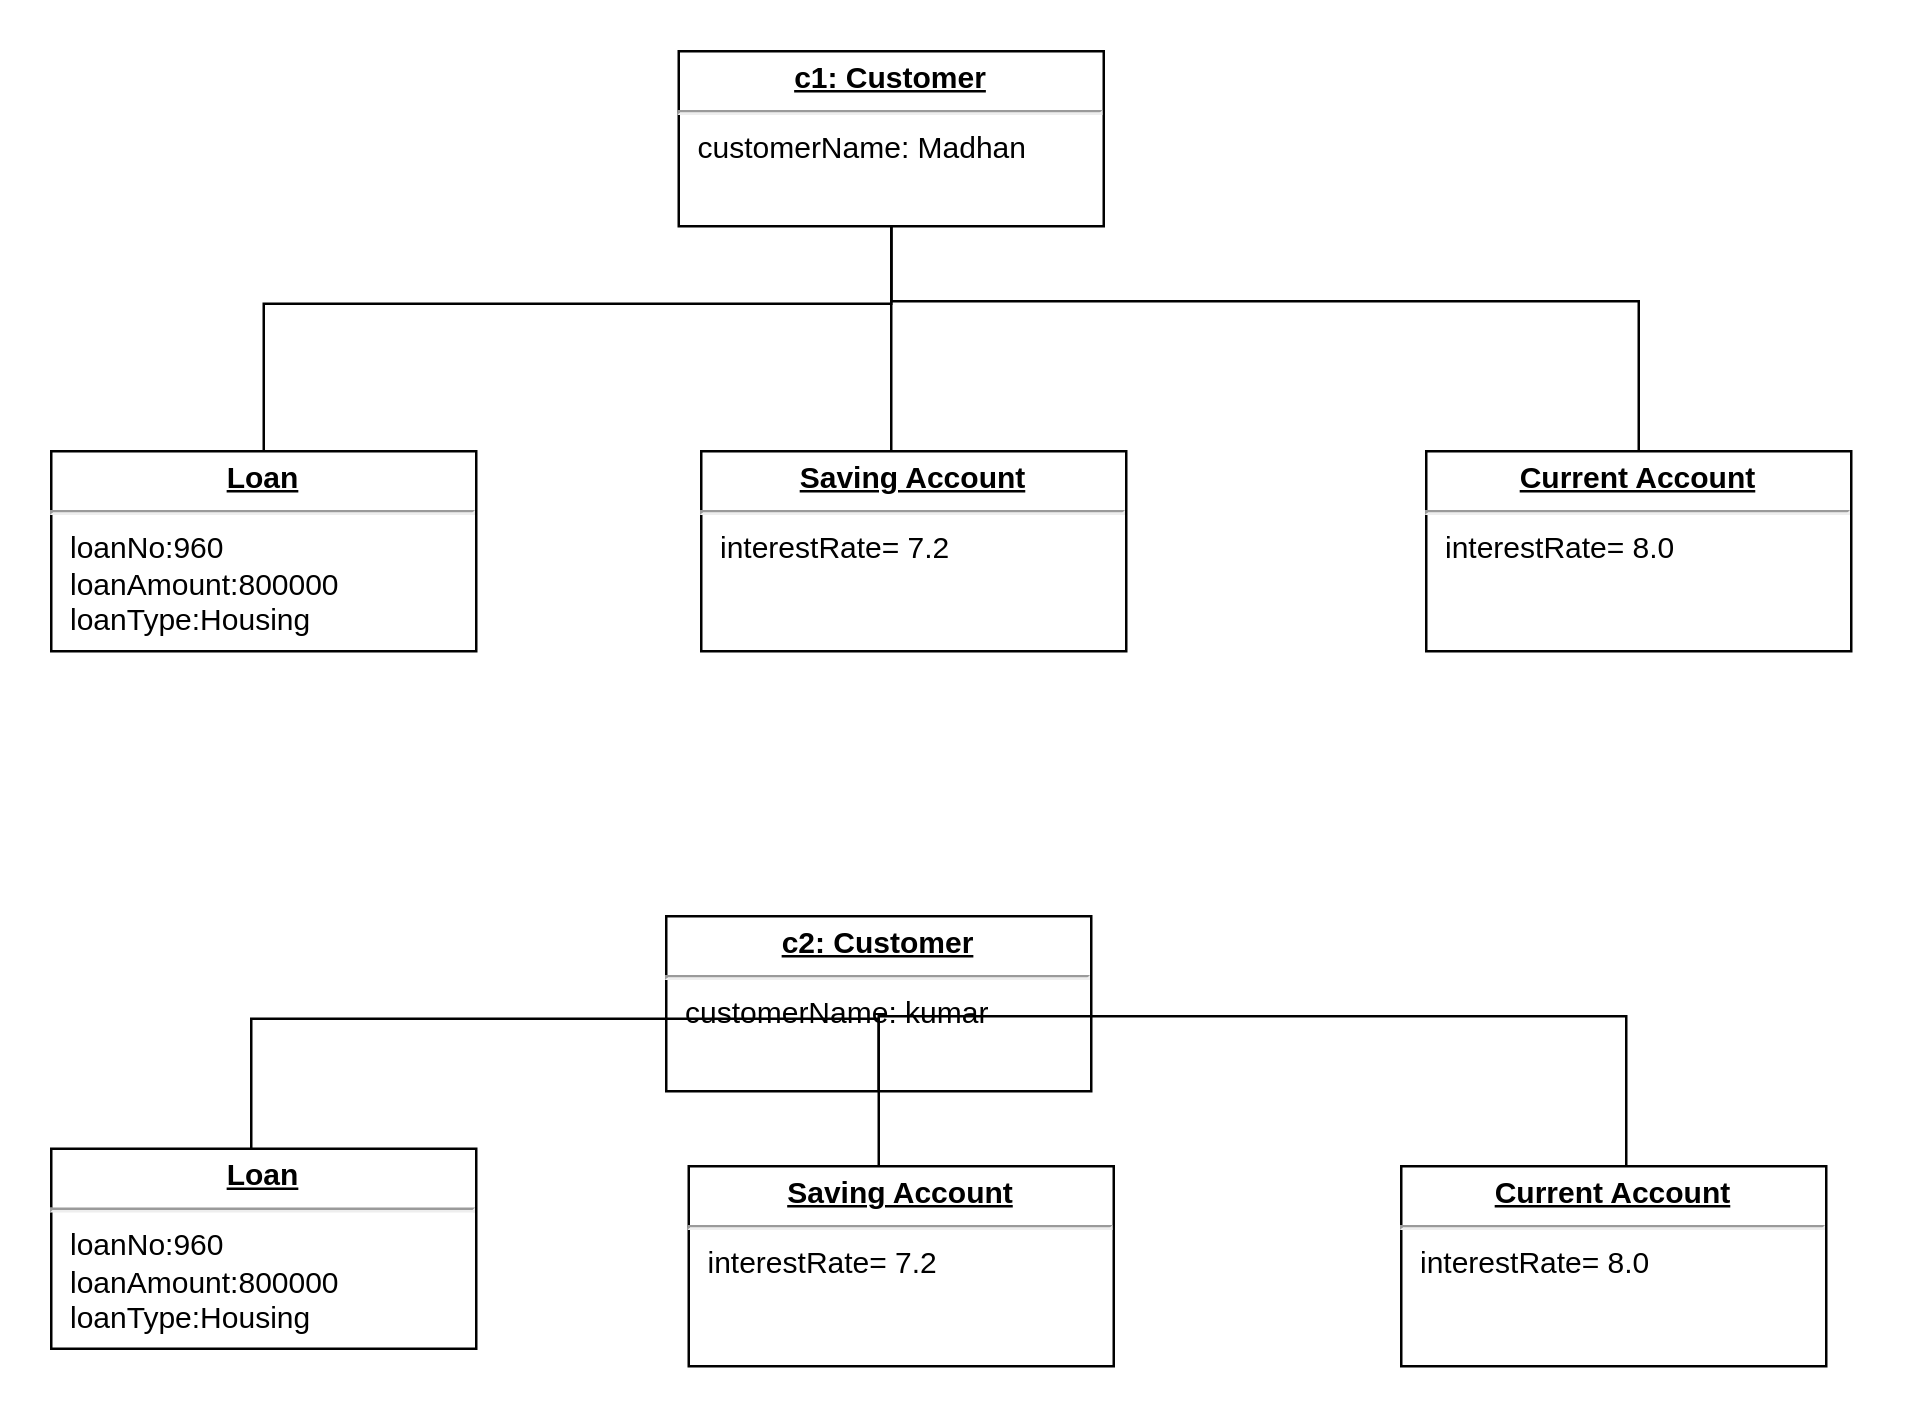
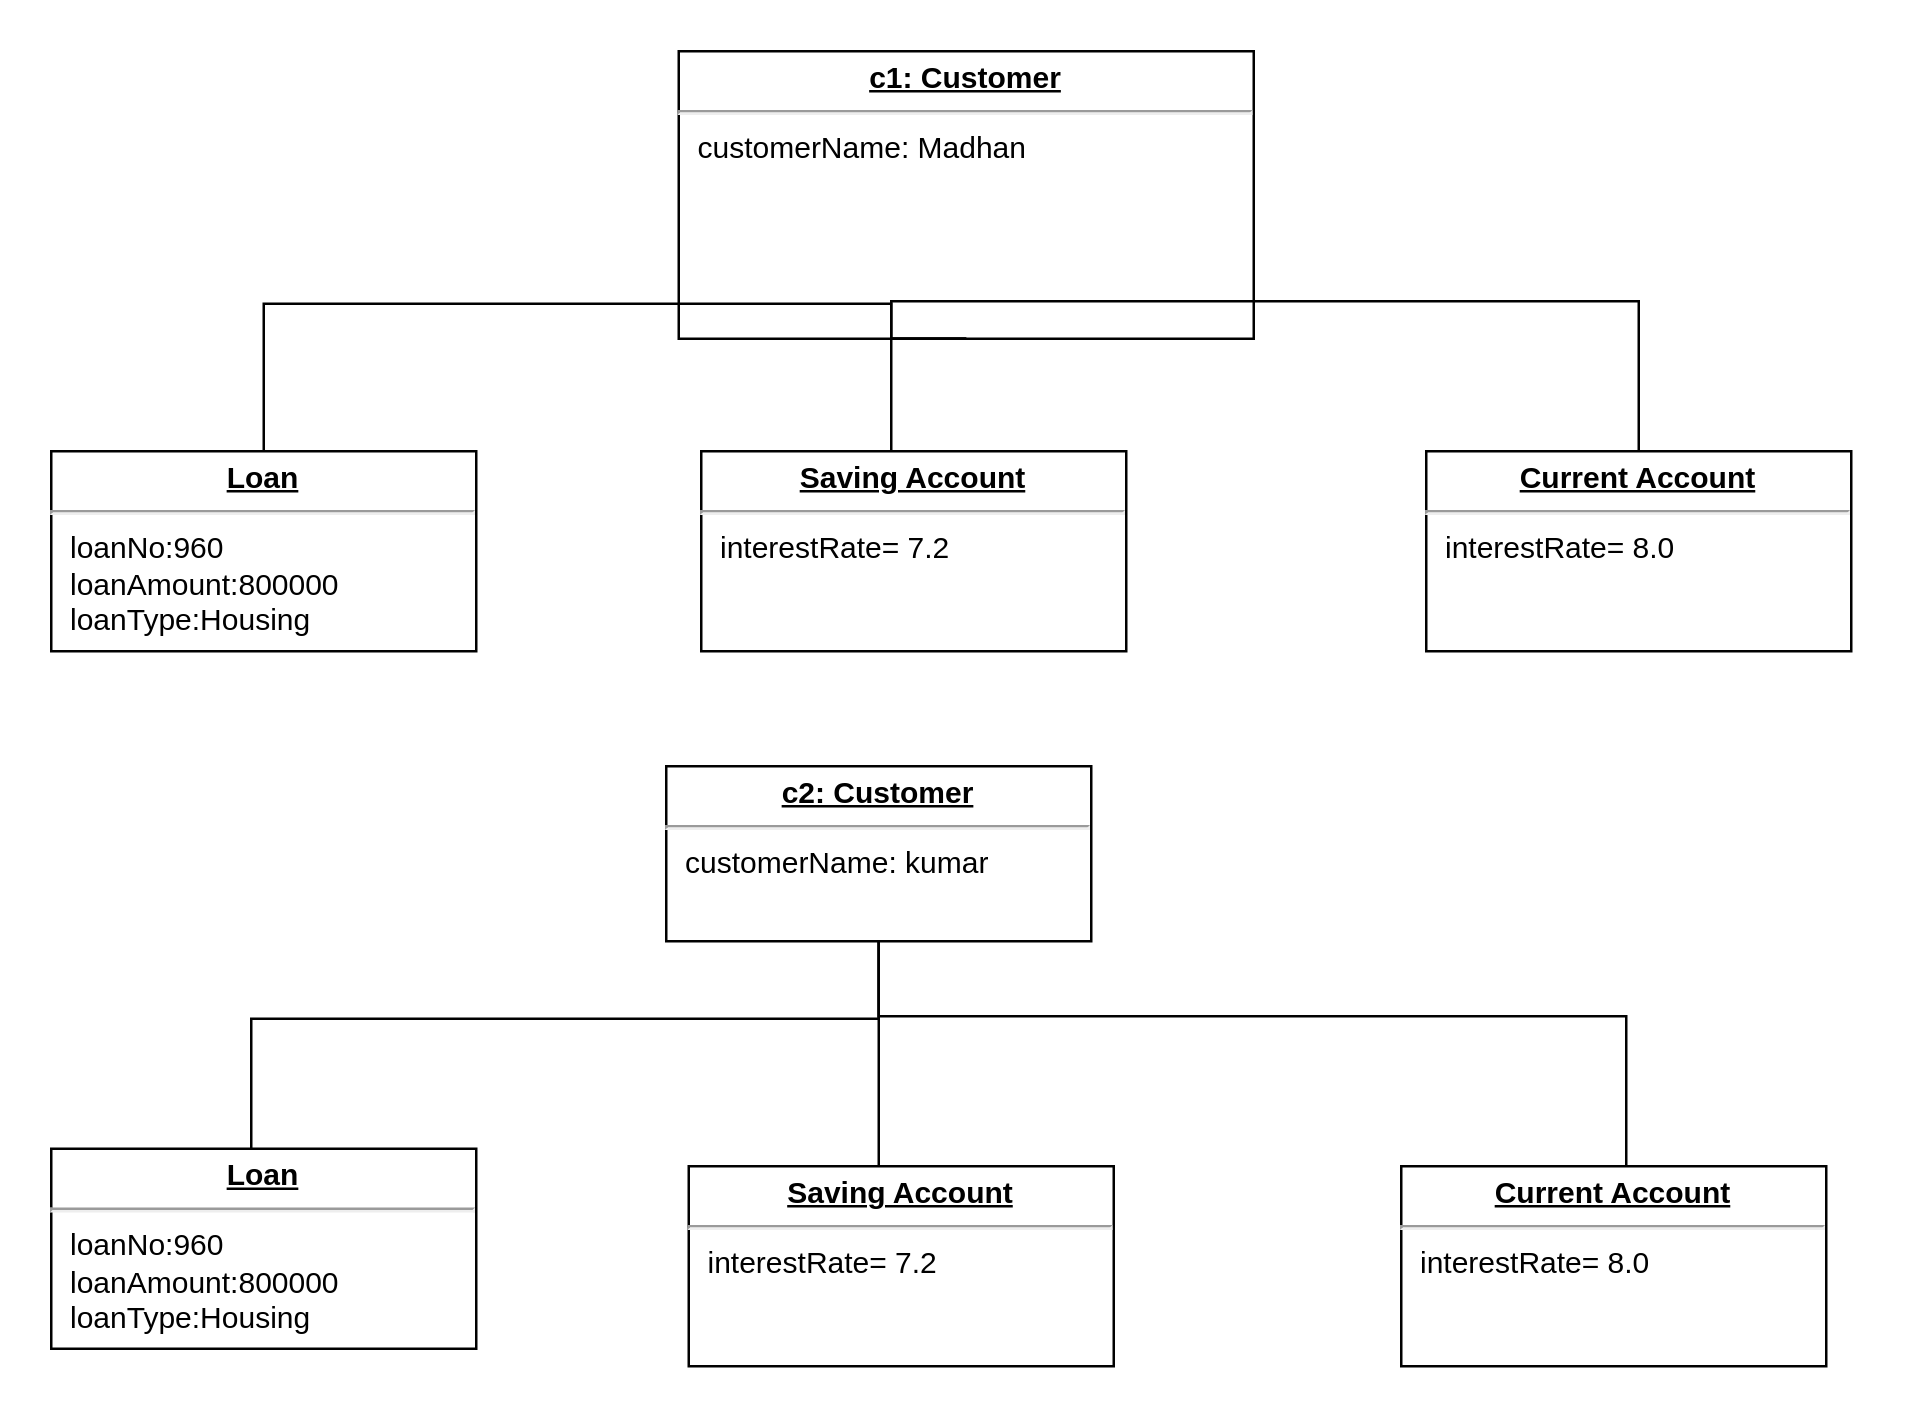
  <mxCell id="0" />
  <mxCell id="1" parent="0" />
- <mxCell id="2" value="&lt;p style=&quot;margin:0px;margin-top:4px;text-align:center;text-decoration:underline;&quot;&gt;&lt;b&gt;c1: Customer&lt;/b&gt;&lt;/p&gt;&lt;hr&gt;&lt;p style=&quot;margin:0px;margin-left:8px;&quot;&gt;customerName: Madhan&lt;/p&gt;" style="verticalAlign=top;align=left;overflow=fill;fontSize=12;fontFamily=Helvetica;html=1;whiteSpace=wrap;" vertex="1" parent="1"><mxGeometry x="271" y="20" width="170" height="70" as="geometry" /></mxCell>
+ <mxCell id="2" value="&lt;p style=&quot;margin:0px;margin-top:4px;text-align:center;text-decoration:underline;&quot;&gt;&lt;b&gt;c1: Customer&lt;/b&gt;&lt;/p&gt;&lt;hr&gt;&lt;p style=&quot;margin:0px;margin-left:8px;&quot;&gt;customerName: Madhan&lt;/p&gt;" style="verticalAlign=top;align=left;overflow=fill;fontSize=12;fontFamily=Helvetica;html=1;whiteSpace=wrap;" vertex="1" parent="1"><mxGeometry x="271" y="20" width="230" height="115" as="geometry" /></mxCell>
  <mxCell id="3" style="edgeStyle=orthogonalEdgeStyle;rounded=0;orthogonalLoop=1;jettySize=auto;html=1;entryX=0.5;entryY=1;entryDx=0;entryDy=0;endArrow=none;endFill=0;" edge="1" parent="1" source="4" target="2"><mxGeometry relative="1" as="geometry"><Array as="points"><mxPoint x="356" y="160" /><mxPoint x="356" y="160" /></Array></mxGeometry></mxCell>
  <mxCell id="4" value="&lt;p style=&quot;margin:0px;margin-top:4px;text-align:center;text-decoration:underline;&quot;&gt;&lt;b&gt;Saving Account&lt;/b&gt;&lt;/p&gt;&lt;hr&gt;&lt;p style=&quot;margin:0px;margin-left:8px;&quot;&gt;interestRate= 7.2&lt;/p&gt;" style="verticalAlign=top;align=left;overflow=fill;fontSize=12;fontFamily=Helvetica;html=1;whiteSpace=wrap;" vertex="1" parent="1"><mxGeometry x="280" y="180" width="170" height="80" as="geometry" /></mxCell>
  <mxCell id="5" style="edgeStyle=orthogonalEdgeStyle;rounded=0;orthogonalLoop=1;jettySize=auto;html=1;entryX=0.5;entryY=1;entryDx=0;entryDy=0;endArrow=none;endFill=0;" edge="1" parent="1" target="2"><mxGeometry relative="1" as="geometry"><Array as="points"><mxPoint x="655" y="120" /><mxPoint x="356" y="120" /></Array><mxPoint x="655" y="180" as="sourcePoint" /></mxGeometry></mxCell>
  <mxCell id="6" style="edgeStyle=orthogonalEdgeStyle;rounded=0;orthogonalLoop=1;jettySize=auto;html=1;entryX=0.5;entryY=1;entryDx=0;entryDy=0;endArrow=none;endFill=0;" edge="1" parent="1" source="7" target="2"><mxGeometry relative="1" as="geometry"><mxPoint x="190" y="60" as="targetPoint" /><Array as="points"><mxPoint x="105" y="121" /><mxPoint x="356" y="121" /></Array></mxGeometry></mxCell>
  <mxCell id="7" value="&lt;p style=&quot;margin:0px;margin-top:4px;text-align:center;text-decoration:underline;&quot;&gt;&lt;b&gt;Loan&lt;/b&gt;&lt;/p&gt;&lt;hr&gt;&lt;p style=&quot;margin:0px;margin-left:8px;&quot;&gt;loanNo:960&lt;/p&gt;&lt;p style=&quot;margin:0px;margin-left:8px;&quot;&gt;loanAmount:800000&lt;/p&gt;&lt;p style=&quot;margin:0px;margin-left:8px;&quot;&gt;loanType:Housing&lt;/p&gt;" style="verticalAlign=top;align=left;overflow=fill;fontSize=12;fontFamily=Helvetica;html=1;whiteSpace=wrap;" vertex="1" parent="1"><mxGeometry x="20" y="180" width="170" height="80" as="geometry" /></mxCell>
- <mxCell id="8" value="&lt;p style=&quot;margin:0px;margin-top:4px;text-align:center;text-decoration:underline;&quot;&gt;&lt;b&gt;c2: Customer&lt;/b&gt;&lt;/p&gt;&lt;hr&gt;&lt;p style=&quot;margin:0px;margin-left:8px;&quot;&gt;customerName: kumar&lt;/p&gt;" style="verticalAlign=top;align=left;overflow=fill;fontSize=12;fontFamily=Helvetica;html=1;whiteSpace=wrap;" vertex="1" parent="1"><mxGeometry x="266" y="366" width="170" height="70" as="geometry" /></mxCell>
+ <mxCell id="8" value="&lt;p style=&quot;margin:0px;margin-top:4px;text-align:center;text-decoration:underline;&quot;&gt;&lt;b&gt;c2: Customer&lt;/b&gt;&lt;/p&gt;&lt;hr&gt;&lt;p style=&quot;margin:0px;margin-left:8px;&quot;&gt;customerName: kumar&lt;/p&gt;" style="verticalAlign=top;align=left;overflow=fill;fontSize=12;fontFamily=Helvetica;html=1;whiteSpace=wrap;" vertex="1" parent="1"><mxGeometry x="266" y="306" width="170" height="70" as="geometry" /></mxCell>
  <mxCell id="9" style="edgeStyle=orthogonalEdgeStyle;rounded=0;orthogonalLoop=1;jettySize=auto;html=1;entryX=0.5;entryY=1;entryDx=0;entryDy=0;endArrow=none;endFill=0;" edge="1" parent="1" source="10" target="8"><mxGeometry relative="1" as="geometry"><Array as="points"><mxPoint x="351" y="446" /><mxPoint x="351" y="446" /></Array></mxGeometry></mxCell>
  <mxCell id="10" value="&lt;p style=&quot;margin:0px;margin-top:4px;text-align:center;text-decoration:underline;&quot;&gt;&lt;b&gt;Saving Account&lt;/b&gt;&lt;/p&gt;&lt;hr&gt;&lt;p style=&quot;margin:0px;margin-left:8px;&quot;&gt;interestRate= 7.2&lt;/p&gt;" style="verticalAlign=top;align=left;overflow=fill;fontSize=12;fontFamily=Helvetica;html=1;whiteSpace=wrap;" vertex="1" parent="1"><mxGeometry x="275" y="466" width="170" height="80" as="geometry" /></mxCell>
  <mxCell id="11" style="edgeStyle=orthogonalEdgeStyle;rounded=0;orthogonalLoop=1;jettySize=auto;html=1;entryX=0.5;entryY=1;entryDx=0;entryDy=0;endArrow=none;endFill=0;" edge="1" parent="1" target="8"><mxGeometry relative="1" as="geometry"><mxPoint x="650" y="466" as="sourcePoint" /><Array as="points"><mxPoint x="650" y="406" /><mxPoint x="351" y="406" /></Array></mxGeometry></mxCell>
  <mxCell id="12" style="edgeStyle=orthogonalEdgeStyle;rounded=0;orthogonalLoop=1;jettySize=auto;html=1;entryX=0.5;entryY=1;entryDx=0;entryDy=0;endArrow=none;endFill=0;" edge="1" parent="1" target="8"><mxGeometry relative="1" as="geometry"><mxPoint x="185" y="346" as="targetPoint" /><mxPoint x="100" y="466" as="sourcePoint" /><Array as="points"><mxPoint x="100" y="407" /><mxPoint x="351" y="407" /></Array></mxGeometry></mxCell>
  <mxCell id="13" value="&lt;p style=&quot;margin:0px;margin-top:4px;text-align:center;text-decoration:underline;&quot;&gt;&lt;b&gt;Loan&lt;/b&gt;&lt;/p&gt;&lt;hr&gt;&lt;p style=&quot;margin:0px;margin-left:8px;&quot;&gt;loanNo:960&lt;/p&gt;&lt;p style=&quot;margin:0px;margin-left:8px;&quot;&gt;loanAmount:800000&lt;/p&gt;&lt;p style=&quot;margin:0px;margin-left:8px;&quot;&gt;loanType:Housing&lt;/p&gt;" style="verticalAlign=top;align=left;overflow=fill;fontSize=12;fontFamily=Helvetica;html=1;whiteSpace=wrap;" vertex="1" parent="1"><mxGeometry x="20" y="459" width="170" height="80" as="geometry" /></mxCell>
  <mxCell id="14" value="&lt;p style=&quot;margin:0px;margin-top:4px;text-align:center;text-decoration:underline;&quot;&gt;&lt;b&gt;Current Account&lt;/b&gt;&lt;/p&gt;&lt;hr&gt;&lt;p style=&quot;margin:0px;margin-left:8px;&quot;&gt;interestRate= 8.0&lt;/p&gt;" style="verticalAlign=top;align=left;overflow=fill;fontSize=12;fontFamily=Helvetica;html=1;whiteSpace=wrap;" vertex="1" parent="1"><mxGeometry x="570" y="180" width="170" height="80" as="geometry" /></mxCell>
  <mxCell id="15" value="&lt;p style=&quot;margin:0px;margin-top:4px;text-align:center;text-decoration:underline;&quot;&gt;&lt;b&gt;Current Account&lt;/b&gt;&lt;/p&gt;&lt;hr&gt;&lt;p style=&quot;margin:0px;margin-left:8px;&quot;&gt;interestRate= 8.0&lt;/p&gt;" style="verticalAlign=top;align=left;overflow=fill;fontSize=12;fontFamily=Helvetica;html=1;whiteSpace=wrap;" vertex="1" parent="1"><mxGeometry x="560" y="466" width="170" height="80" as="geometry" /></mxCell>
